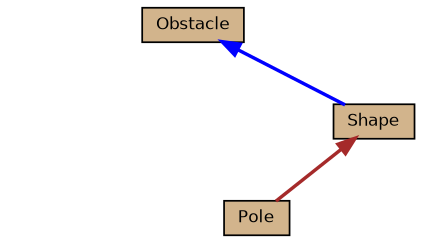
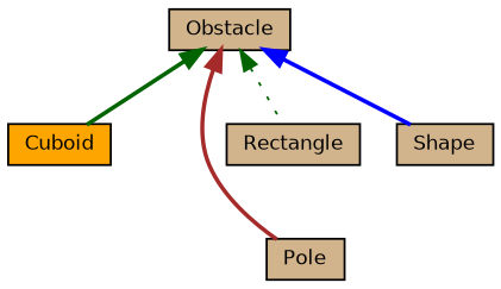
  digraph {
    node [color=black fillcolor=tan fontname=Helvetica fontsize=10 shape=record style=filled]
    edge [color=darkgreen dir=back fontname=Helvetica fontsize=10 labelfontname=Helvetica labelfontsize=10 style=bold]
    n1 [fontcolor=black height=0.2 label=Obstacle width=0.4]
+   n2 [fillcolor=orange height=0.2 label=Cuboid width=0.4]
    n3 [height=0.2 label=Pole width=0.4]
+   n4 [height=0.2 label=Rectangle width=0.4]
    n5 [height=0.2 label=Shape width=0.4]
-   n5 -> n3 [color=brown]
+   n1 -> n2
+   n1 -> n3 [color=brown]
+   n1 -> n4 [style=dotted]
    n1 -> n5 [color=blue]
  }
